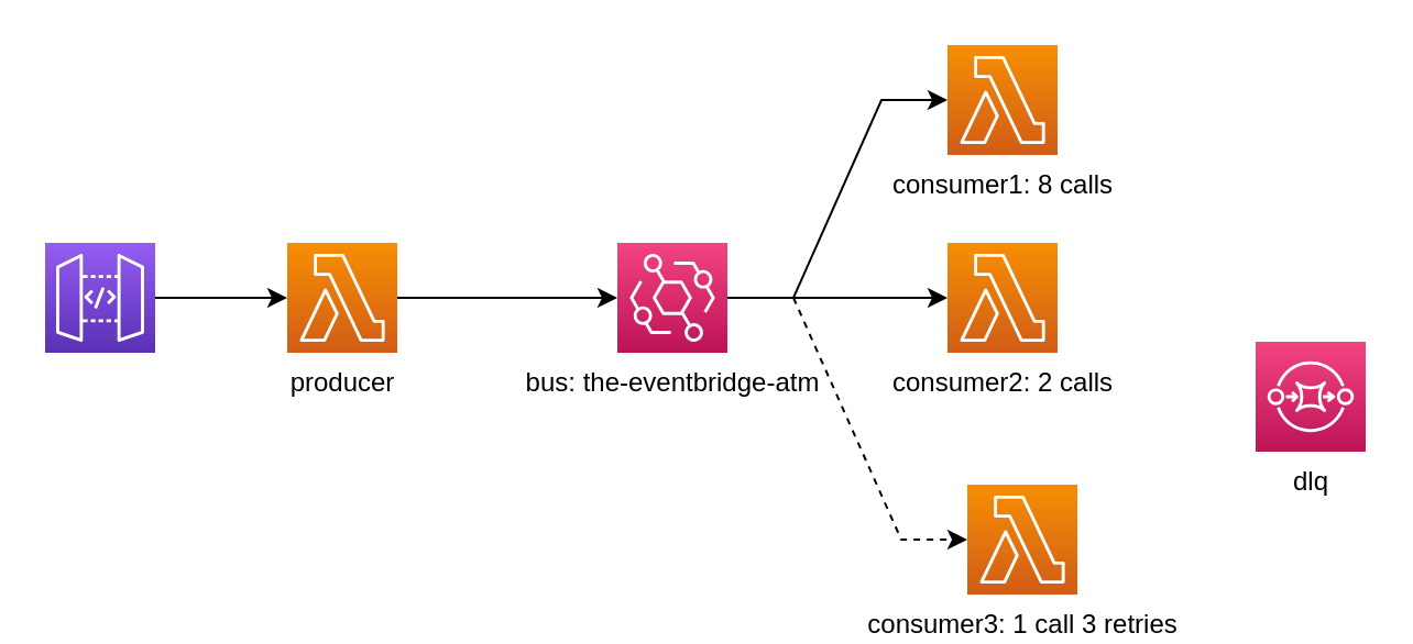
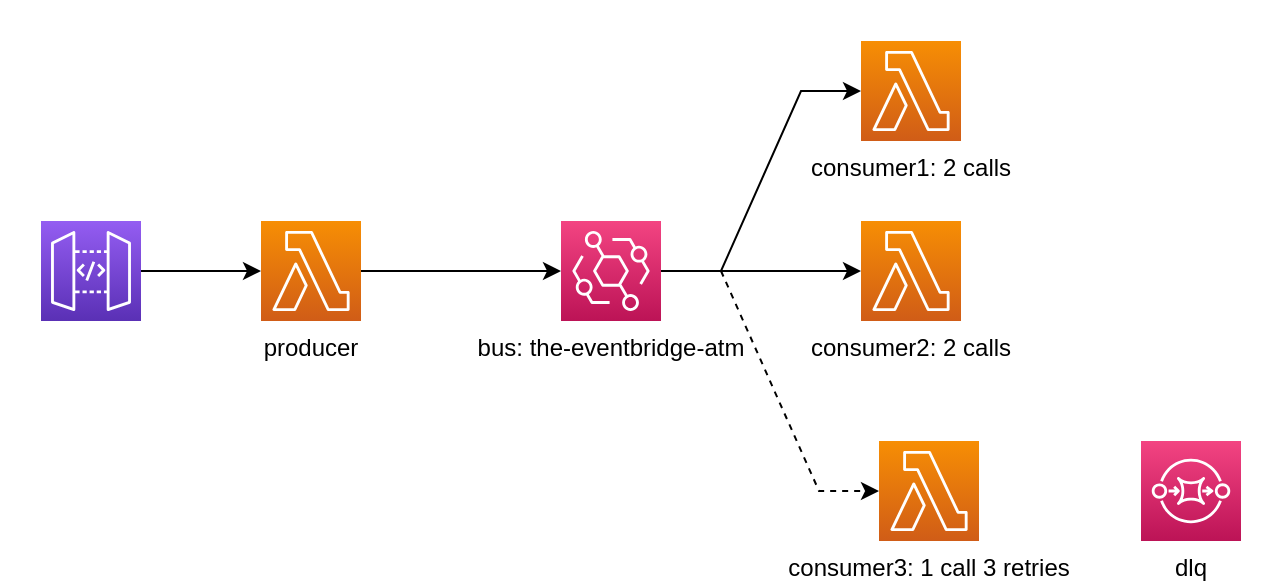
  <mxCell id="0" />
  <mxCell id="1" parent="0" />
  <mxCell id="2" value="" style="edgeStyle=orthogonalEdgeStyle;rounded=0;orthogonalLoop=1;jettySize=auto;html=1;fontColor=#B3B3B3;" edge="1" parent="1" source="3" target="5"><mxGeometry relative="1" as="geometry" /></mxCell>
  <mxCell id="3" value="" style="outlineConnect=0;fontColor=#B3B3B3;gradientColor=#945DF2;gradientDirection=north;fillColor=#5A30B5;strokeColor=#ffffff;dashed=0;verticalLabelPosition=bottom;verticalAlign=top;align=center;html=1;fontSize=12;fontStyle=0;aspect=fixed;shape=mxgraph.aws4.resourceIcon;resIcon=mxgraph.aws4.api_gateway;" vertex="1" parent="1"><mxGeometry x="20" y="110" width="50" height="50" as="geometry" /></mxCell>
  <mxCell id="4" value="" style="edgeStyle=orthogonalEdgeStyle;rounded=0;orthogonalLoop=1;jettySize=auto;html=1;fontColor=#B3B3B3;" edge="1" parent="1" source="5" target="9"><mxGeometry relative="1" as="geometry" /></mxCell>
  <mxCell id="5" value="&lt;font color=&quot;#000000&quot;&gt;producer&lt;/font&gt;" style="outlineConnect=0;fontColor=#B3B3B3;gradientColor=#F78E04;gradientDirection=north;fillColor=#D05C17;strokeColor=#ffffff;dashed=0;verticalLabelPosition=bottom;verticalAlign=top;align=center;html=1;fontSize=12;fontStyle=0;aspect=fixed;shape=mxgraph.aws4.resourceIcon;resIcon=mxgraph.aws4.lambda;" vertex="1" parent="1"><mxGeometry x="130" y="110" width="50" height="50" as="geometry" /></mxCell>
  <mxCell id="6" value="" style="edgeStyle=orthogonalEdgeStyle;rounded=0;orthogonalLoop=1;jettySize=auto;html=1;fontColor=#B3B3B3;" edge="1" parent="1" source="9" target="11"><mxGeometry relative="1" as="geometry" /></mxCell>
  <mxCell id="7" style="edgeStyle=entityRelationEdgeStyle;rounded=0;orthogonalLoop=1;jettySize=auto;html=1;fontColor=#B3B3B3;" edge="1" parent="1" source="9" target="12"><mxGeometry relative="1" as="geometry" /></mxCell>
  <mxCell id="8" style="edgeStyle=entityRelationEdgeStyle;rounded=0;orthogonalLoop=1;jettySize=auto;html=1;fontColor=#B3B3B3;dashed=1;" edge="1" parent="1" source="9" target="10"><mxGeometry relative="1" as="geometry" /></mxCell>
  <mxCell id="9" value="&lt;font color=&quot;#000000&quot;&gt;bus:&amp;nbsp;the-eventbridge-atm&lt;br&gt;&lt;/font&gt;" style="outlineConnect=0;fontColor=#B3B3B3;gradientColor=#F34482;gradientDirection=north;fillColor=#BC1356;strokeColor=#ffffff;dashed=0;verticalLabelPosition=bottom;verticalAlign=top;align=center;html=1;fontSize=12;fontStyle=0;aspect=fixed;shape=mxgraph.aws4.resourceIcon;resIcon=mxgraph.aws4.eventbridge;" vertex="1" parent="1"><mxGeometry x="280" y="110" width="50" height="50" as="geometry" /></mxCell>
  <mxCell id="10" value="&lt;font color=&quot;#000000&quot;&gt;consumer3: 1 call 3 retries&lt;/font&gt;" style="outlineConnect=0;fontColor=#B3B3B3;gradientColor=#F78E04;gradientDirection=north;fillColor=#D05C17;strokeColor=#ffffff;dashed=0;verticalLabelPosition=bottom;verticalAlign=top;align=center;html=1;fontSize=12;fontStyle=0;aspect=fixed;shape=mxgraph.aws4.resourceIcon;resIcon=mxgraph.aws4.lambda;" vertex="1" parent="1"><mxGeometry x="439" y="220" width="50" height="50" as="geometry" /></mxCell>
  <mxCell id="11" value="&lt;font color=&quot;#000000&quot;&gt;consumer2: 2 calls&lt;/font&gt;" style="outlineConnect=0;fontColor=#B3B3B3;gradientColor=#F78E04;gradientDirection=north;fillColor=#D05C17;strokeColor=#ffffff;dashed=0;verticalLabelPosition=bottom;verticalAlign=top;align=center;html=1;fontSize=12;fontStyle=0;aspect=fixed;shape=mxgraph.aws4.resourceIcon;resIcon=mxgraph.aws4.lambda;" vertex="1" parent="1"><mxGeometry x="430" y="110" width="50" height="50" as="geometry" /></mxCell>
- <mxCell id="12" value="&lt;font color=&quot;#000000&quot;&gt;consumer1: 8 calls&lt;/font&gt;" style="outlineConnect=0;gradientColor=#F78E04;gradientDirection=north;fillColor=#D05C17;strokeColor=#ffffff;dashed=0;verticalLabelPosition=bottom;verticalAlign=top;align=center;html=1;fontSize=12;fontStyle=0;aspect=fixed;shape=mxgraph.aws4.resourceIcon;resIcon=mxgraph.aws4.lambda;fontColor=#B3B3B3;" vertex="1" parent="1"><mxGeometry x="430" y="20" width="50" height="50" as="geometry" /></mxCell>
- <mxCell id="13" value="&lt;font color=&quot;#000000&quot;&gt;dlq&lt;/font&gt;" style="outlineConnect=0;fontColor=#B3B3B3;gradientColor=#F34482;gradientDirection=north;fillColor=#BC1356;strokeColor=#ffffff;dashed=0;verticalLabelPosition=bottom;verticalAlign=top;align=center;html=1;fontSize=12;fontStyle=0;aspect=fixed;shape=mxgraph.aws4.resourceIcon;resIcon=mxgraph.aws4.sqs;" vertex="1" parent="1"><mxGeometry x="570" y="155" width="50" height="50" as="geometry" /></mxCell>
+ <mxCell id="12" value="&lt;font color=&quot;#000000&quot;&gt;consumer1: 2 calls&lt;/font&gt;" style="outlineConnect=0;gradientColor=#F78E04;gradientDirection=north;fillColor=#D05C17;strokeColor=#ffffff;dashed=0;verticalLabelPosition=bottom;verticalAlign=top;align=center;html=1;fontSize=12;fontStyle=0;aspect=fixed;shape=mxgraph.aws4.resourceIcon;resIcon=mxgraph.aws4.lambda;fontColor=#B3B3B3;" vertex="1" parent="1"><mxGeometry x="430" y="20" width="50" height="50" as="geometry" /></mxCell>
+ <mxCell id="13" value="&lt;font color=&quot;#000000&quot;&gt;dlq&lt;/font&gt;" style="outlineConnect=0;fontColor=#B3B3B3;gradientColor=#F34482;gradientDirection=north;fillColor=#BC1356;strokeColor=#ffffff;dashed=0;verticalLabelPosition=bottom;verticalAlign=top;align=center;html=1;fontSize=12;fontStyle=0;aspect=fixed;shape=mxgraph.aws4.resourceIcon;resIcon=mxgraph.aws4.sqs;" vertex="1" parent="1"><mxGeometry x="570" y="220" width="50" height="50" as="geometry" /></mxCell>
